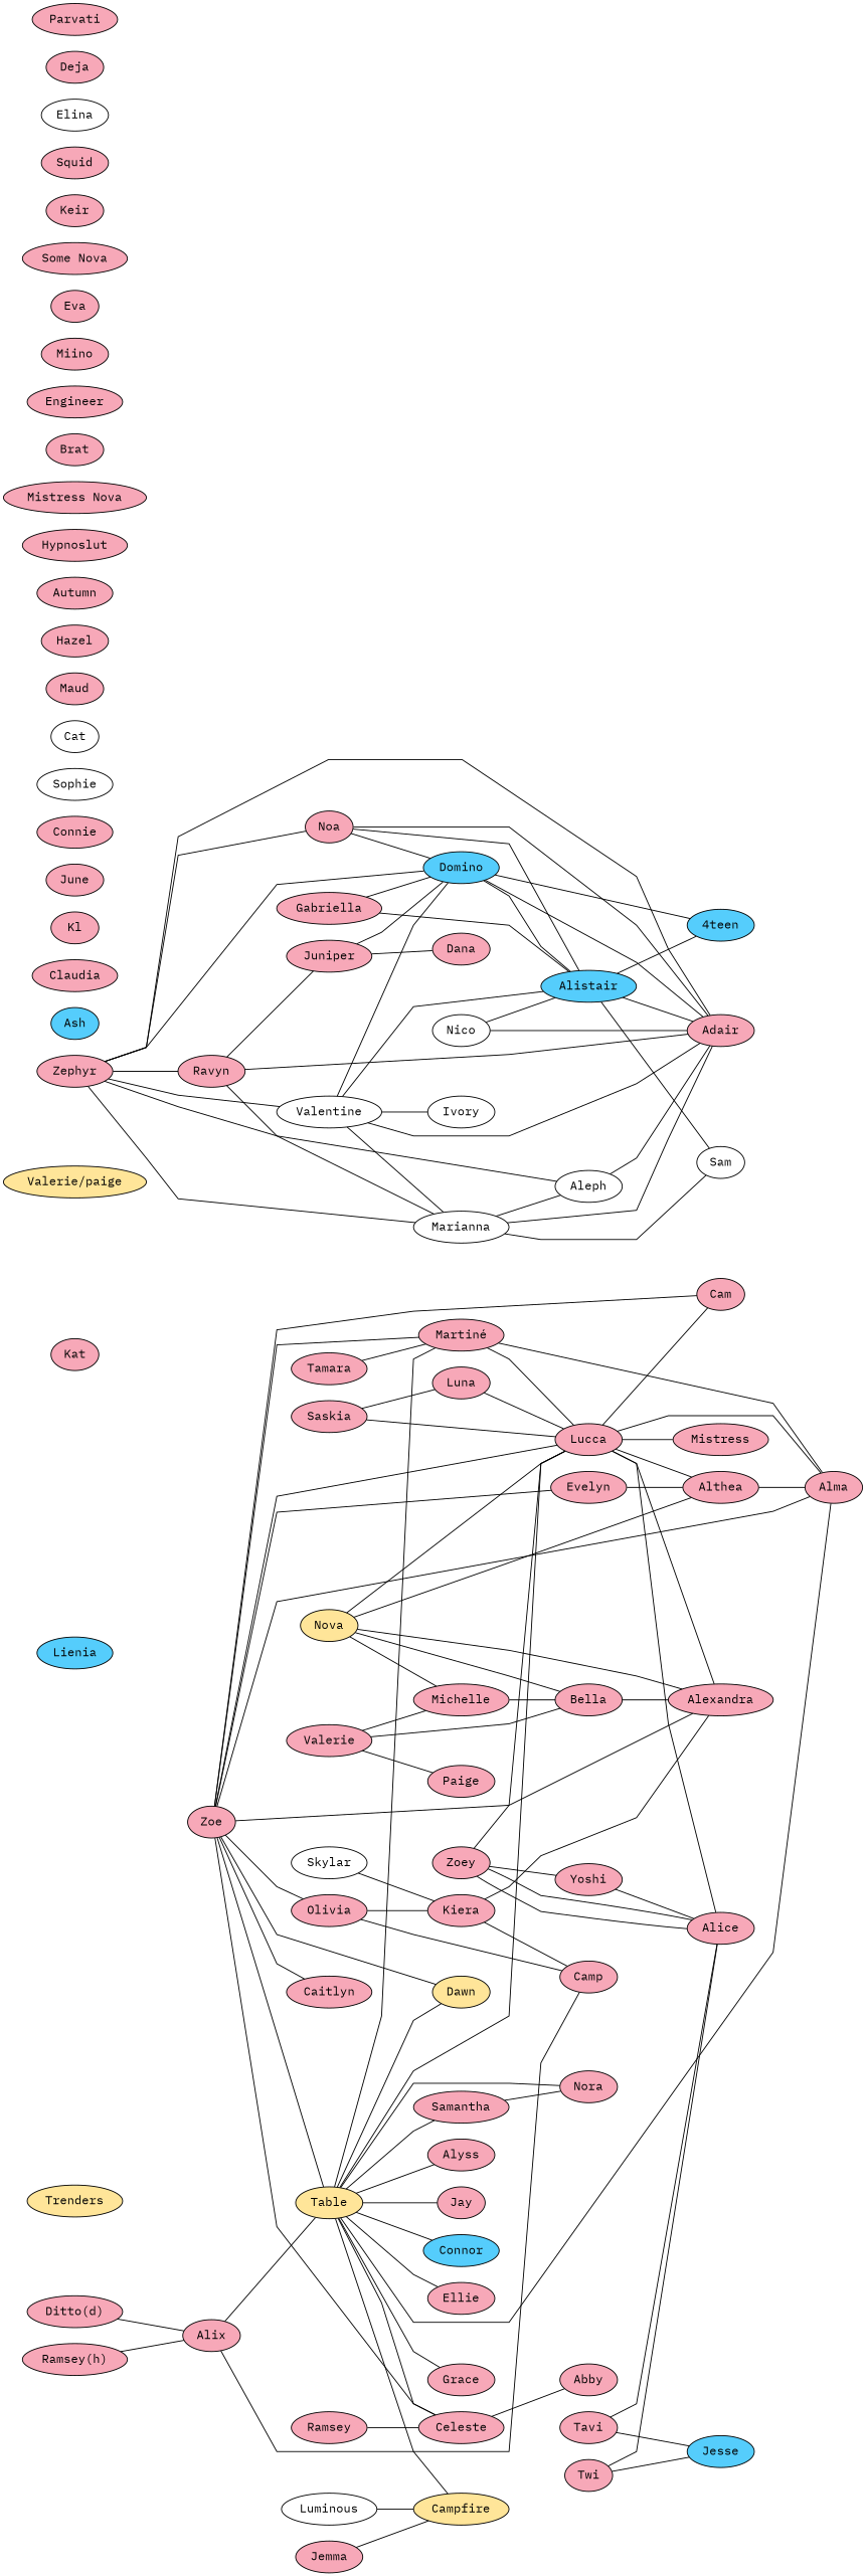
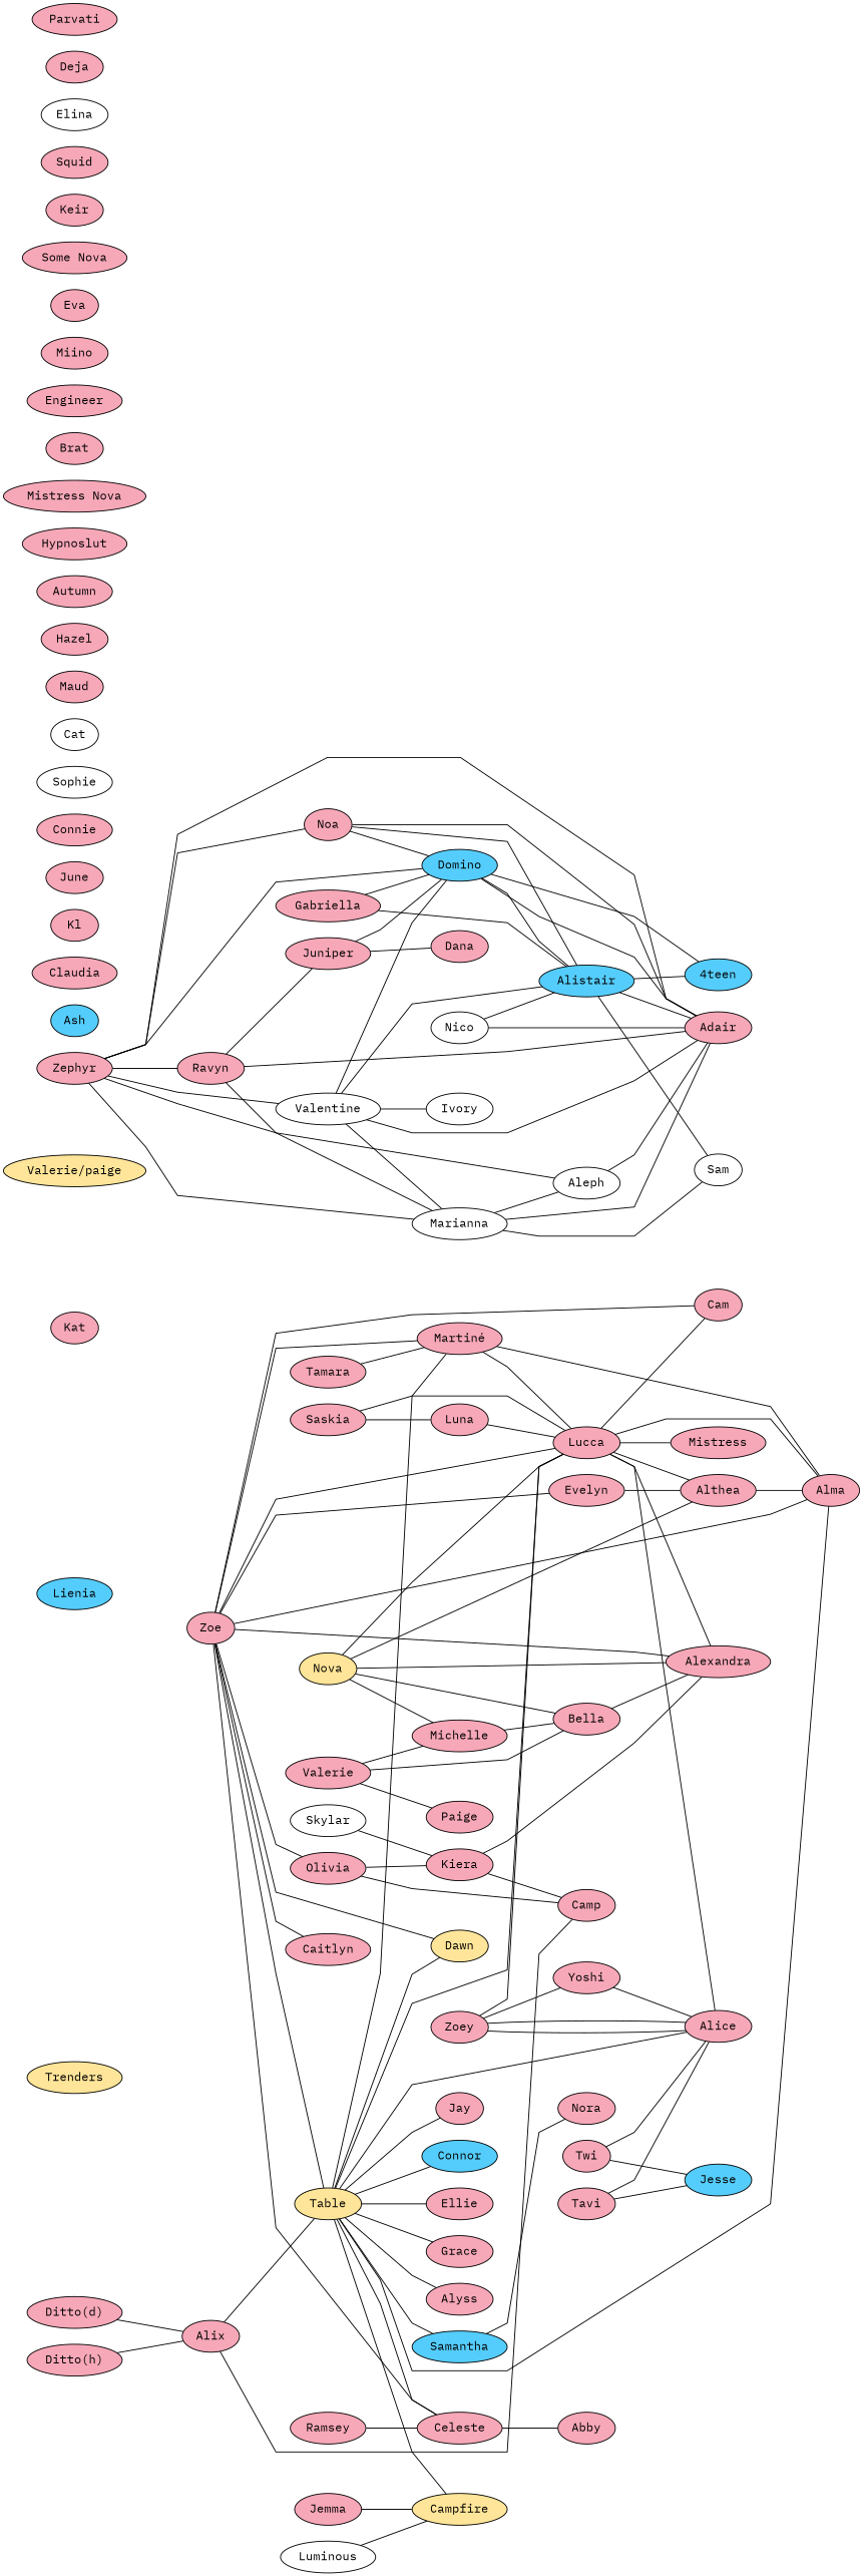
  digraph {
    compound=true
    fontname="IBM Plex Mono"
    rankdir=LR
    splines=polyline
    node [color=black fillcolor="#F7A8B8" fontname="IBM Plex Mono" shape=ellipse style=filled]
    edge [arrowhead=none fontname="IBM Plex Mono"]
    n1 [label="Martiné"]
    n2 [label=Lucca]
    n3 [label=Alma]
    n4 [label=Althea]
    n5 [label=Alice]
    n6 [label=Cam]
    n7 [label=Alexandra]
    n8 [label=Mistress]
    n9 [label=Saskia]
    n10 [label=Luna]
    n11 [label=Zoey]
    n12 [label=Yoshi]
    n13 [label=Twi]
    n14 [fillcolor="#55CDFC" label=Jesse]
    n15 [label=Ellie]
    n16 [label=Tamara]
    n17 [fillcolor="#FFE599" label=Table]
    n18 [fillcolor="#FFE599" label=Dawn]
    n19 [label=Grace]
    n20 [label=Alyss]
    n21 [label=Nora]
-   n22 [label=Samantha]
+   n22 [fillcolor="#55CDFC" label=Samantha]
    n23 [label=Jay]
    n24 [label=Celeste]
    n25 [fillcolor="#FFE599" label=Campfire]
    n26 [fillcolor="#55CDFC" label=Connor]
    n27 [label=Abby]
    n28 [fillcolor="#FFE599" label=Trenders]
    n29 [fillcolor="#55CDFC" label=Lienia]
    n30 [label=Kat]
    n31 [fillcolor="#FFFFFF" label=Luminous]
    n32 [label=Zoe]
    n33 [label=Evelyn]
    n34 [label=Olivia]
    n35 [label=Caitlyn]
    n36 [label=Kiera]
    n37 [label=Camp]
    n38 [label=Bella]
    n39 [fillcolor="#FFE599" label=Nova]
    n40 [label=Michelle]
    n41 [label=Ramsey]
    n42 [fillcolor="#FFFFFF" label=Skylar]
    n43 [label=Jemma]
    n44 [fillcolor="#FFE599" label="Valerie/paige"]
    n45 [label=Dana]
    n46 [label=Juniper]
    n47 [fillcolor="#55CDFC" label=Domino]
    n48 [label=Adair]
    n49 [fillcolor="#55CDFC" label=Alistair]
    n50 [fillcolor="#55CDFC" label="4teen"]
    n51 [label=Ravyn]
    n52 [fillcolor="#FFFFFF" label=Marianna]
    n53 [fillcolor="#FFFFFF" label=Sam]
    n54 [fillcolor="#FFFFFF" label=Aleph]
    n55 [label=Noa]
    n56 [label=Alix]
    n57 [label="Ditto(d)"]
-   n58 [label="Ramsey(h)"]
+   n58 [label="Ditto(h)"]
    n59 [fillcolor="#55CDFC" label=Ash]
    n60 [label=Claudia]
    n61 [label=Kl]
    n62 [label=June]
    n63 [label=Connie]
    n64 [fillcolor="#FFFFFF" label=Sophie]
    n65 [fillcolor="#FFFFFF" label=Cat]
    n66 [label=Maud]
    n67 [label=Hazel]
    n68 [label=Autumn]
    n69 [label=Hypnoslut]
    n70 [label="Mistress Nova"]
    n71 [label=Brat]
    n72 [label=Engineer]
    n73 [label=Valerie]
    n74 [label=Paige]
    n75 [label=Tavi]
    n76 [label=Miino]
    n77 [label=Zephyr]
    n78 [fillcolor="#FFFFFF" label=Valentine]
    n79 [fillcolor="#FFFFFF" label=Ivory]
    n80 [label=Eva]
    n81 [fillcolor="#FFFFFF" label=Nico]
    n82 [label="Some Nova"]
    n83 [label=Gabriella]
    n84 [label=Keir]
    n85 [label=Squid]
    n86 [fillcolor="#FFFFFF" label=Elina]
    n87 [label=Deja]
    n88 [label=Parvati]
    n1 -> n2
    n1 -> n3
    n2 -> n3
    n2 -> n4
    n2 -> n5
    n2 -> n6
    n2 -> n7
    n2 -> n8
    n4 -> n3
    n9 -> n2
    n9 -> n10
    n10 -> n2
    n11 -> n2
    n11 -> n5
    n11 -> n5
    n11 -> n12
    n12 -> n5
    n13 -> n5
    n13 -> n14
    n16 -> n1
    n17 -> n1
    n17 -> n2
    n17 -> n3
    n17 -> n15
    n17 -> n18
    n17 -> n19
    n17 -> n20
-   n17 -> n21
+   n17 -> n5
    n17 -> n22
    n17 -> n23
    n17 -> n24
    n17 -> n25
    n17 -> n26
    n22 -> n21
    n24 -> n27
    n31 -> n25
    n32 -> n1
    n32 -> n2
    n32 -> n3
    n32 -> n6
    n32 -> n7
    n32 -> n17
    n32 -> n18
    n32 -> n24
    n32 -> n33
    n32 -> n34
    n32 -> n35
    n33 -> n4
    n34 -> n36
    n34 -> n37
    n36 -> n7
    n36 -> n37
    n38 -> n7
    n39 -> n2
    n39 -> n4
    n39 -> n7
    n39 -> n38
    n39 -> n40
    n40 -> n38
    n41 -> n24
    n42 -> n36
    n43 -> n25
    n46 -> n45
    n46 -> n47
    n47 -> n48
    n47 -> n49
    n47 -> n50
    n49 -> n48
    n49 -> n50
    n49 -> n53
    n51 -> n46
    n51 -> n48
    n51 -> n52
    n52 -> n48
    n52 -> n53
    n52 -> n54
    n54 -> n48
    n55 -> n47
    n55 -> n48
    n55 -> n49
    n56 -> n17
    n56 -> n37
    n57 -> n56
    n58 -> n56
    n73 -> n38
    n73 -> n40
    n73 -> n74
    n75 -> n5
    n75 -> n14
    n77 -> n47
    n77 -> n48
    n77 -> n51
    n77 -> n52
    n77 -> n54
    n77 -> n55
    n77 -> n78
    n78 -> n47
    n78 -> n48
    n78 -> n49
    n78 -> n52
    n78 -> n79
    n81 -> n48
    n81 -> n49
    n83 -> n47
    n83 -> n49
  }
